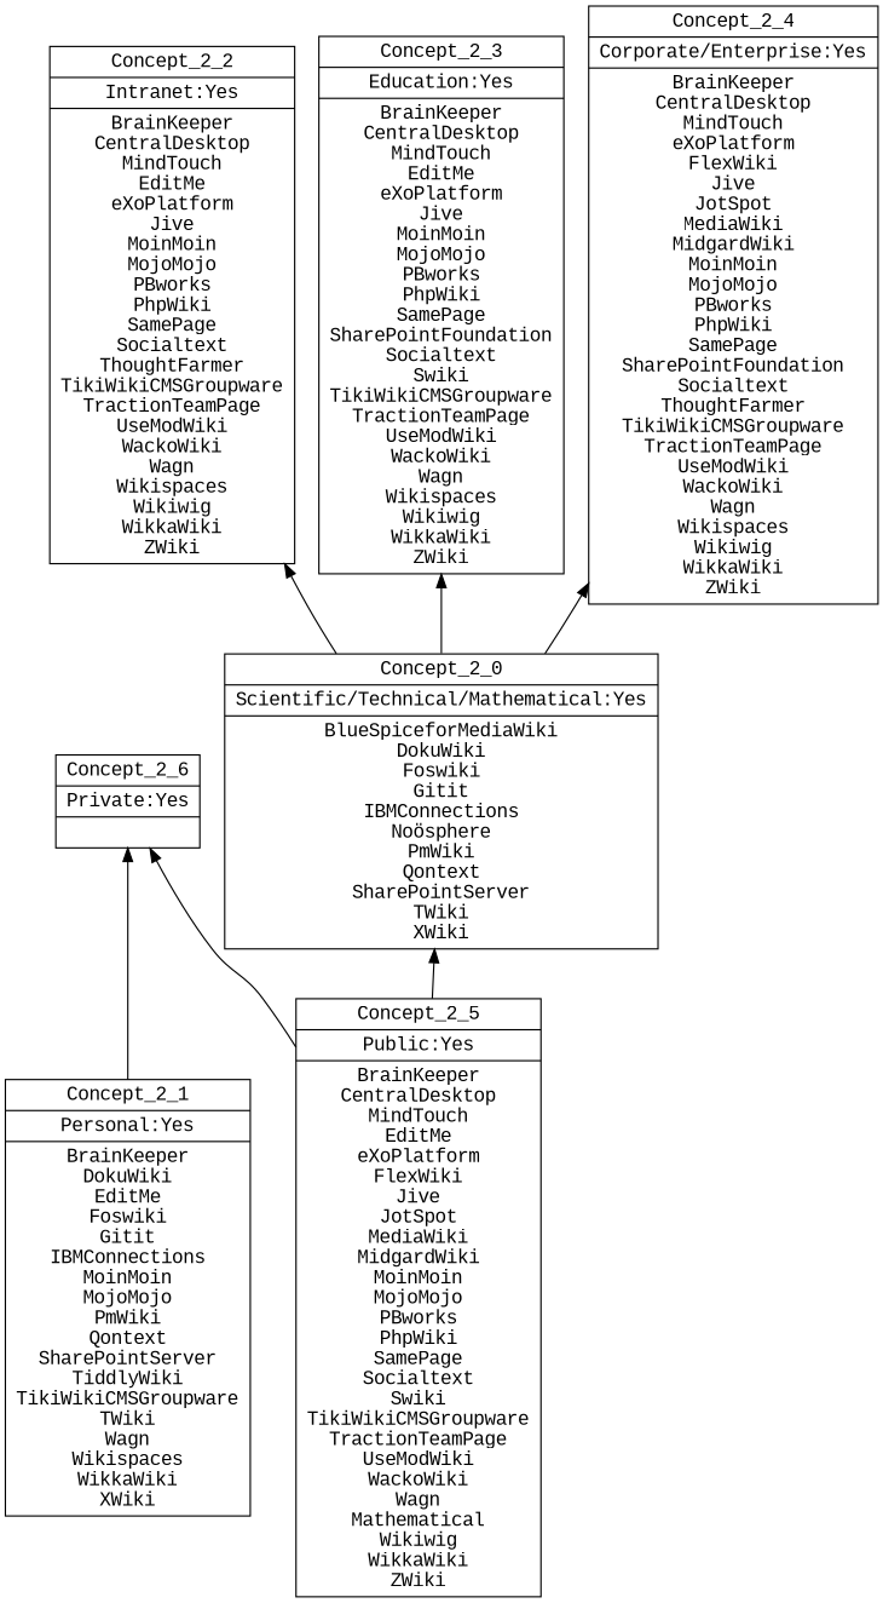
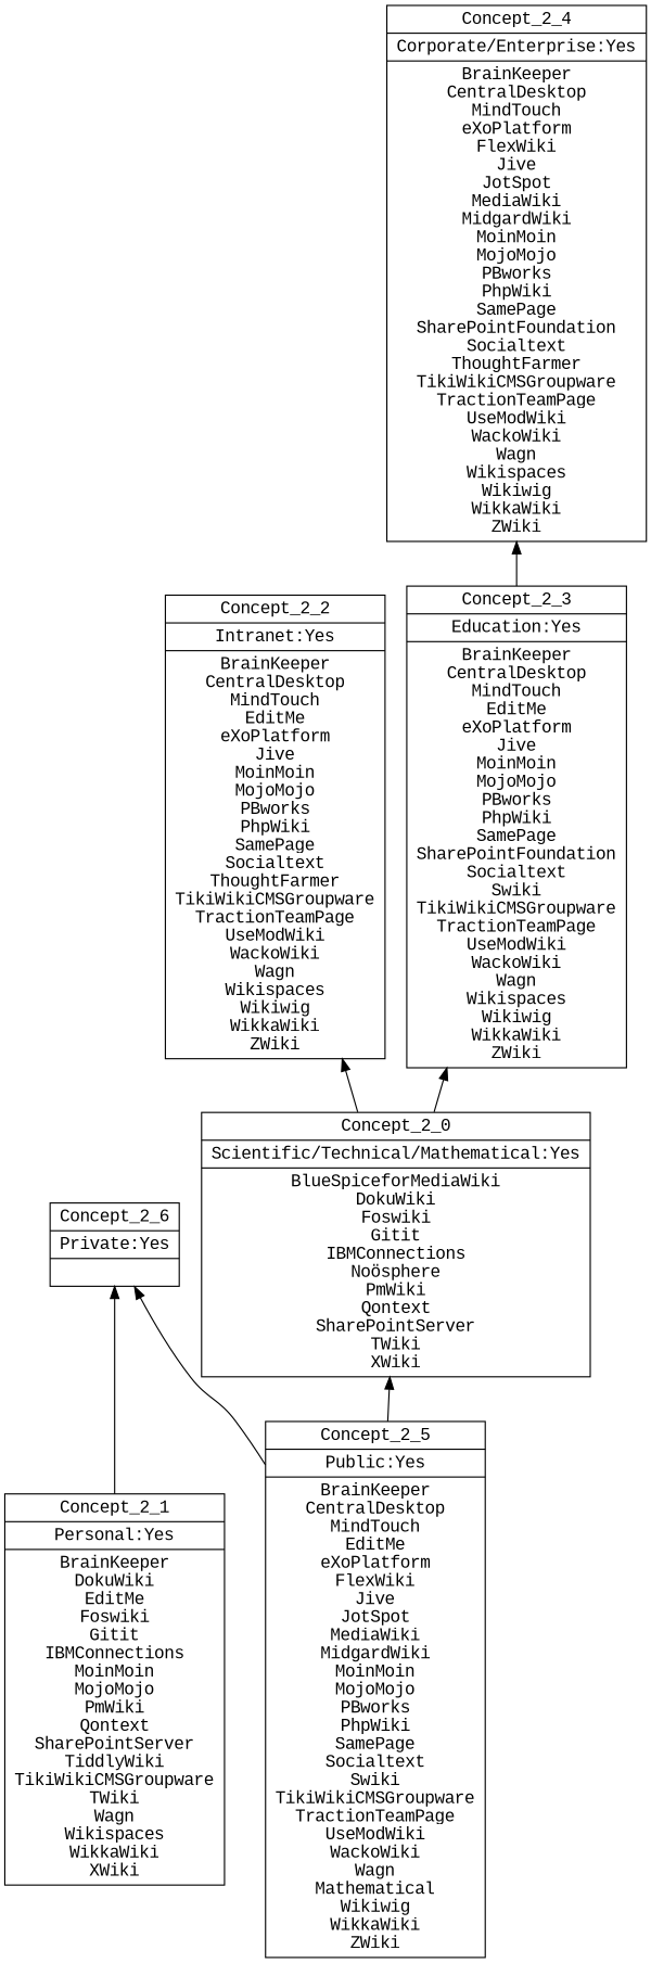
  digraph {
    fontname="Liberation Mono"
    rankdir=BT
    node [fontname="Liberation Mono" shape=record]
    edge [fontname="Liberation Mono"]
    n1 [label="{Concept_2_1|Personal:Yes\n|BrainKeeper\nDokuWiki\nEditMe\nFoswiki\nGitit\nIBMConnections\nMoinMoin\nMojoMojo\nPmWiki\nQontext\nSharePointServer\nTiddlyWiki\nTikiWikiCMSGroupware\nTWiki\nWagn\nWikispaces\nWikkaWiki\nXWiki\n}"]
    n2 [label="{Concept_2_6|Private:Yes\n|}"]
    n3 [label="{Concept_2_2|Intranet:Yes\n|BrainKeeper\nCentralDesktop\nMindTouch\nEditMe\neXoPlatform\nJive\nMoinMoin\nMojoMojo\nPBworks\nPhpWiki\nSamePage\nSocialtext\nThoughtFarmer\nTikiWikiCMSGroupware\nTractionTeamPage\nUseModWiki\nWackoWiki\nWagn\nWikispaces\nWikiwig\nWikkaWiki\nZWiki\n}"]
    n4 [label="{Concept_2_3|Education:Yes\n|BrainKeeper\nCentralDesktop\nMindTouch\nEditMe\neXoPlatform\nJive\nMoinMoin\nMojoMojo\nPBworks\nPhpWiki\nSamePage\nSharePointFoundation\nSocialtext\nSwiki\nTikiWikiCMSGroupware\nTractionTeamPage\nUseModWiki\nWackoWiki\nWagn\nWikispaces\nWikiwig\nWikkaWiki\nZWiki\n}"]
    n5 [label="{Concept_2_5|Public:Yes\n|BrainKeeper\nCentralDesktop\nMindTouch\nEditMe\neXoPlatform\nFlexWiki\nJive\nJotSpot\nMediaWiki\nMidgardWiki\nMoinMoin\nMojoMojo\nPBworks\nPhpWiki\nSamePage\nSocialtext\nSwiki\nTikiWikiCMSGroupware\nTractionTeamPage\nUseModWiki\nWackoWiki\nWagn\nMathematical\nWikiwig\nWikkaWiki\nZWiki\n}"]
    n6 [label="{Concept_2_4|Corporate/Enterprise:Yes\n|BrainKeeper\nCentralDesktop\nMindTouch\neXoPlatform\nFlexWiki\nJive\nJotSpot\nMediaWiki\nMidgardWiki\nMoinMoin\nMojoMojo\nPBworks\nPhpWiki\nSamePage\nSharePointFoundation\nSocialtext\nThoughtFarmer\nTikiWikiCMSGroupware\nTractionTeamPage\nUseModWiki\nWackoWiki\nWagn\nWikispaces\nWikiwig\nWikkaWiki\nZWiki\n}"]
    n7 [label="{Concept_2_0|Scientific/Technical/Mathematical:Yes\n|BlueSpiceforMediaWiki\nDokuWiki\nFoswiki\nGitit\nIBMConnections\nNoösphere\nPmWiki\nQontext\nSharePointServer\nTWiki\nXWiki\n}"]
    subgraph sub_1 {
      label=2
      n1
      n2
      n3
      n4
      n5
      n6
      n7
    }
    n1 -> n2
    n5 -> n2
    n5 -> n7
    n7 -> n3
    n7 -> n4
-   n7 -> n6
+   n4 -> n6
  }
